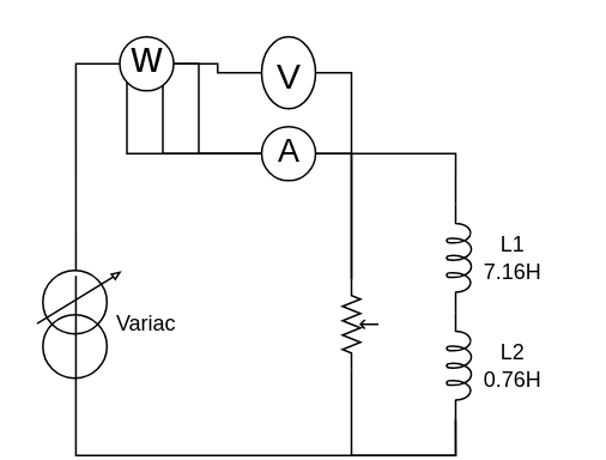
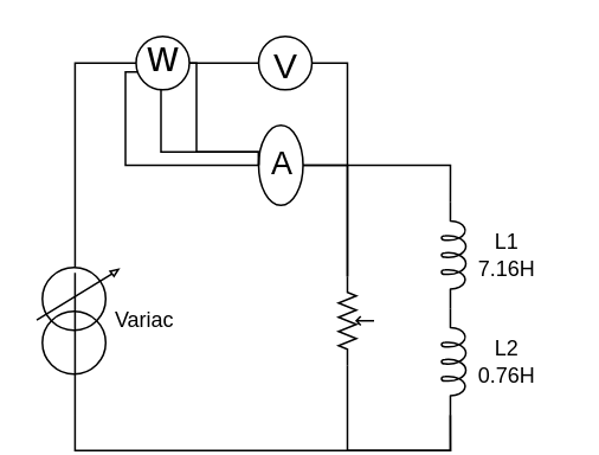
  <mxCell id="0" />
  <mxCell id="1" parent="0" />
  <mxCell id="2" value="" style="pointerEvents=1;verticalLabelPosition=bottom;shadow=0;dashed=0;align=center;html=1;verticalAlign=top;shape=mxgraph.electrical.inductors.adjustable_transformer;" vertex="1" parent="1"><mxGeometry x="20" y="150" width="46" height="60" as="geometry" /></mxCell>
  <mxCell id="3" style="edgeStyle=orthogonalEdgeStyle;rounded=0;orthogonalLoop=1;jettySize=auto;html=1;exitX=1;exitY=0.25;exitDx=0;exitDy=0;exitPerimeter=0;entryX=1;entryY=0.5;entryDx=0;entryDy=0;endArrow=none;startFill=0;" edge="1" parent="1" source="4" target="7"><mxGeometry relative="1" as="geometry" /></mxCell>
  <mxCell id="4" value="" style="pointerEvents=1;verticalLabelPosition=bottom;shadow=0;dashed=0;align=center;html=1;verticalAlign=top;shape=mxgraph.electrical.resistors.potentiometer_2;rotation=-90;" vertex="1" parent="1"><mxGeometry x="175" y="170" width="50" height="20" as="geometry" /></mxCell>
  <mxCell id="5" value="" style="pointerEvents=1;verticalLabelPosition=bottom;shadow=0;dashed=0;align=center;html=1;verticalAlign=top;shape=mxgraph.electrical.inductors.inductor_5;rotation=90;" vertex="1" parent="1"><mxGeometry x="225" y="136" width="60" height="14" as="geometry" /></mxCell>
  <mxCell id="6" value="" style="pointerEvents=1;verticalLabelPosition=bottom;shadow=0;dashed=0;align=center;html=1;verticalAlign=top;shape=mxgraph.electrical.inductors.inductor_5;rotation=90;" vertex="1" parent="1"><mxGeometry x="225" y="196" width="60" height="14" as="geometry" /></mxCell>
- <mxCell id="7" value="&lt;div align=&quot;center&quot;&gt;&lt;sup&gt;&lt;font style=&quot;font-size: 18px;&quot;&gt;A&lt;/font&gt;&lt;/sup&gt;&lt;/div&gt;" style="verticalLabelPosition=middle;shadow=0;dashed=0;align=center;html=1;verticalAlign=middle;strokeWidth=1;shape=ellipse;aspect=fixed;fontSize=50;" vertex="1" parent="1"><mxGeometry x="145" y="70" width="30" height="30" as="geometry" /></mxCell>
+ <mxCell id="7" value="&lt;div align=&quot;center&quot;&gt;&lt;sup&gt;&lt;font style=&quot;font-size: 18px;&quot;&gt;A&lt;/font&gt;&lt;/sup&gt;&lt;/div&gt;" style="verticalLabelPosition=middle;shadow=0;dashed=0;align=center;html=1;verticalAlign=middle;strokeWidth=1;shape=ellipse;aspect=fixed;fontSize=50;" vertex="1" parent="1"><mxGeometry x="145" y="70" width="25" height="45" as="geometry" /></mxCell>
  <mxCell id="8" style="edgeStyle=orthogonalEdgeStyle;rounded=0;orthogonalLoop=1;jettySize=auto;html=1;exitX=0;exitY=0.5;exitDx=0;exitDy=0;endArrow=none;startFill=0;" edge="1" parent="1" source="9" target="13"><mxGeometry relative="1" as="geometry" /></mxCell>
- <mxCell id="9" value="&lt;font style=&quot;font-size: 24px;&quot;&gt;&lt;sup&gt;V&lt;/sup&gt;&lt;/font&gt;" style="verticalLabelPosition=middle;shadow=0;dashed=0;align=center;html=1;verticalAlign=middle;strokeWidth=1;shape=ellipse;aspect=fixed;fontSize=50;" vertex="1" parent="1"><mxGeometry x="145" y="20" width="30" height="40" as="geometry" /></mxCell>
+ <mxCell id="9" value="&lt;font style=&quot;font-size: 24px;&quot;&gt;&lt;sup&gt;V&lt;/sup&gt;&lt;/font&gt;" style="verticalLabelPosition=middle;shadow=0;dashed=0;align=center;html=1;verticalAlign=middle;strokeWidth=1;shape=ellipse;aspect=fixed;fontSize=50;" vertex="1" parent="1"><mxGeometry x="145" y="20" width="30" height="30" as="geometry" /></mxCell>
  <mxCell id="10" style="edgeStyle=orthogonalEdgeStyle;rounded=0;orthogonalLoop=1;jettySize=auto;html=1;exitX=0.5;exitY=1;exitDx=0;exitDy=0;endArrow=none;startFill=0;entryX=0;entryY=0.5;entryDx=0;entryDy=0;" edge="1" parent="1" source="13" target="7"><mxGeometry relative="1" as="geometry"><mxPoint x="90" y="80" as="targetPoint" /><Array as="points"><mxPoint x="81" y="40" /><mxPoint x="70" y="40" /><mxPoint x="70" y="85" /></Array></mxGeometry></mxCell>
  <mxCell id="11" style="edgeStyle=orthogonalEdgeStyle;rounded=0;orthogonalLoop=1;jettySize=auto;html=1;exitX=1;exitY=0.5;exitDx=0;exitDy=0;entryX=0;entryY=0.5;entryDx=0;entryDy=0;endArrow=none;startFill=0;" edge="1" parent="1" source="13" target="7"><mxGeometry relative="1" as="geometry"><mxPoint x="120" y="90" as="targetPoint" /><Array as="points"><mxPoint x="110" y="35" /><mxPoint x="110" y="85" /></Array></mxGeometry></mxCell>
  <mxCell id="12" style="edgeStyle=orthogonalEdgeStyle;rounded=0;orthogonalLoop=1;jettySize=auto;html=1;exitX=1;exitY=0.5;exitDx=0;exitDy=0;entryX=0;entryY=0.5;entryDx=0;entryDy=0;endArrow=none;startFill=0;" edge="1" parent="1" source="13" target="7"><mxGeometry relative="1" as="geometry"><Array as="points"><mxPoint x="90" y="35" /><mxPoint x="90" y="85" /></Array></mxGeometry></mxCell>
- <mxCell id="13" value="&lt;sup&gt;&lt;font style=&quot;font-size: 24px;&quot;&gt;w&lt;/font&gt;&lt;/sup&gt;" style="verticalLabelPosition=middle;shadow=0;dashed=0;align=center;html=1;verticalAlign=middle;strokeWidth=1;shape=ellipse;aspect=fixed;fontSize=50;" vertex="1" parent="1"><mxGeometry x="66" y="20" width="30" height="30" as="geometry" /></mxCell>
+ <mxCell id="13" value="&lt;sup&gt;&lt;font style=&quot;font-size: 24px;&quot;&gt;w&lt;/font&gt;&lt;/sup&gt;" style="verticalLabelPosition=middle;shadow=0;dashed=0;align=center;html=1;verticalAlign=middle;strokeWidth=1;shape=ellipse;aspect=fixed;fontSize=50;" vertex="1" parent="1"><mxGeometry x="76" y="20" width="30" height="30" as="geometry" /></mxCell>
  <mxCell id="14" style="edgeStyle=orthogonalEdgeStyle;rounded=0;orthogonalLoop=1;jettySize=auto;html=1;exitX=1;exitY=0.5;exitDx=0;exitDy=0;entryX=0;entryY=0.645;entryDx=0;entryDy=0;entryPerimeter=0;endArrow=none;startFill=0;" edge="1" parent="1" source="7" target="5"><mxGeometry relative="1" as="geometry" /></mxCell>
  <mxCell id="15" style="edgeStyle=orthogonalEdgeStyle;rounded=0;orthogonalLoop=1;jettySize=auto;html=1;exitX=1;exitY=0.645;exitDx=0;exitDy=0;exitPerimeter=0;entryX=0.47;entryY=1;entryDx=0;entryDy=0;entryPerimeter=0;endArrow=none;startFill=0;" edge="1" parent="1" source="6" target="2"><mxGeometry relative="1" as="geometry" /></mxCell>
  <mxCell id="16" style="edgeStyle=orthogonalEdgeStyle;rounded=0;orthogonalLoop=1;jettySize=auto;html=1;exitX=0;exitY=0.25;exitDx=0;exitDy=0;exitPerimeter=0;entryX=1;entryY=0.645;entryDx=0;entryDy=0;entryPerimeter=0;endArrow=none;startFill=0;" edge="1" parent="1" source="4" target="6"><mxGeometry relative="1" as="geometry" /></mxCell>
  <mxCell id="17" style="edgeStyle=orthogonalEdgeStyle;rounded=0;orthogonalLoop=1;jettySize=auto;html=1;entryX=1;entryY=0.25;entryDx=0;entryDy=0;entryPerimeter=0;endArrow=none;startFill=0;" edge="1" parent="1" source="9" target="4"><mxGeometry relative="1" as="geometry" /></mxCell>
  <mxCell id="18" style="edgeStyle=orthogonalEdgeStyle;rounded=0;orthogonalLoop=1;jettySize=auto;html=1;exitX=0;exitY=0.5;exitDx=0;exitDy=0;entryX=0.47;entryY=0;entryDx=0;entryDy=0;entryPerimeter=0;endArrow=none;startFill=0;" edge="1" parent="1" source="13" target="2"><mxGeometry relative="1" as="geometry" /></mxCell>
  <mxCell id="19" value="L1&lt;br&gt;7.16H" style="text;html=1;align=center;verticalAlign=middle;whiteSpace=wrap;rounded=0;" vertex="1" parent="1"><mxGeometry x="255" y="128" width="60" height="30" as="geometry" /></mxCell>
  <mxCell id="20" value="L2&lt;br&gt;0.76H" style="text;html=1;align=center;verticalAlign=middle;whiteSpace=wrap;rounded=0;" vertex="1" parent="1"><mxGeometry x="255" y="188" width="60" height="30" as="geometry" /></mxCell>
  <mxCell id="21" value="Variac" style="text;html=1;align=center;verticalAlign=middle;whiteSpace=wrap;rounded=0;" vertex="1" parent="1"><mxGeometry x="51" y="165" width="60" height="30" as="geometry" /></mxCell>
